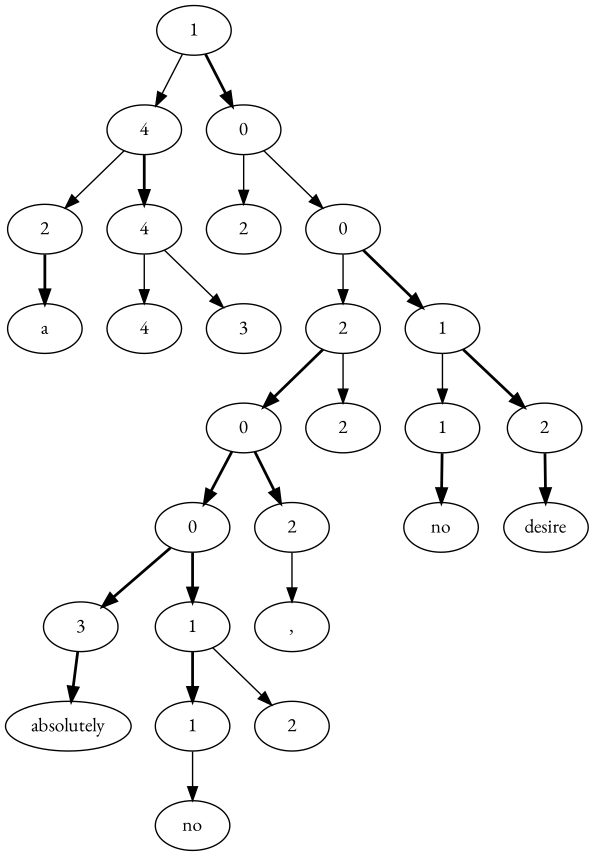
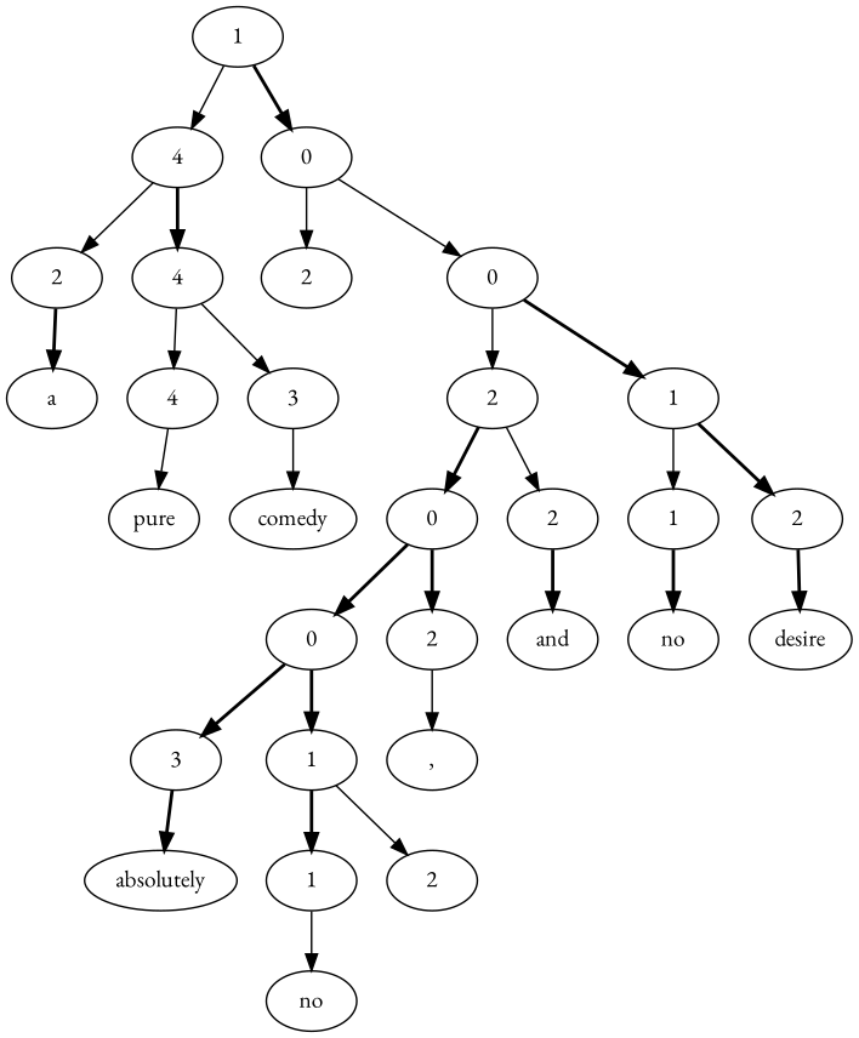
  digraph {
    fontname="EB Garamond"
    node [fontname="EB Garamond"]
    edge [fontname="EB Garamond" style=bold]
    n1 [label=1]
    n2 [label=4]
    n3 [label=0]
    n4 [label=2]
    n5 [label=4]
    n6 [label=2]
    n7 [label=0]
    n8 [label=a]
    n9 [label=4]
    n10 [label=3]
    n11 [label=2]
    n12 [label=1]
+   n13 [label=pure]
+   n14 [label=comedy]
    n15 [label=0]
    n16 [label=2]
    n17 [label=1]
    n18 [label=2]
    n19 [label=0]
    n20 [label=2]
+   n21 [label=and]
    n22 [label=no]
    n23 [label=desire]
    n24 [label=3]
    n25 [label=1]
    n26 [label=","]
    n27 [label=absolutely]
    n28 [label=1]
    n29 [label=2]
    n30 [label=no]
    n1 -> n2 [style=solid]
    n1 -> n3
    n2 -> n4 [style=solid]
    n2 -> n5
    n3 -> n6 [style=solid]
    n3 -> n7 [style=solid]
    n4 -> n8
    n5 -> n9 [style=solid]
    n5 -> n10 [style=solid]
    n7 -> n11 [style=solid]
    n7 -> n12
+   n9 -> n13 [style=solid]
+   n10 -> n14 [style=solid]
    n11 -> n15
    n11 -> n16 [style=solid]
    n12 -> n17 [style=solid]
    n12 -> n18
    n15 -> n19
    n15 -> n20
+   n16 -> n21
    n17 -> n22
    n18 -> n23
    n19 -> n24
    n19 -> n25
    n20 -> n26 [style=solid]
    n24 -> n27
    n25 -> n28
    n25 -> n29 [style=solid]
    n28 -> n30 [style=solid]
  }
